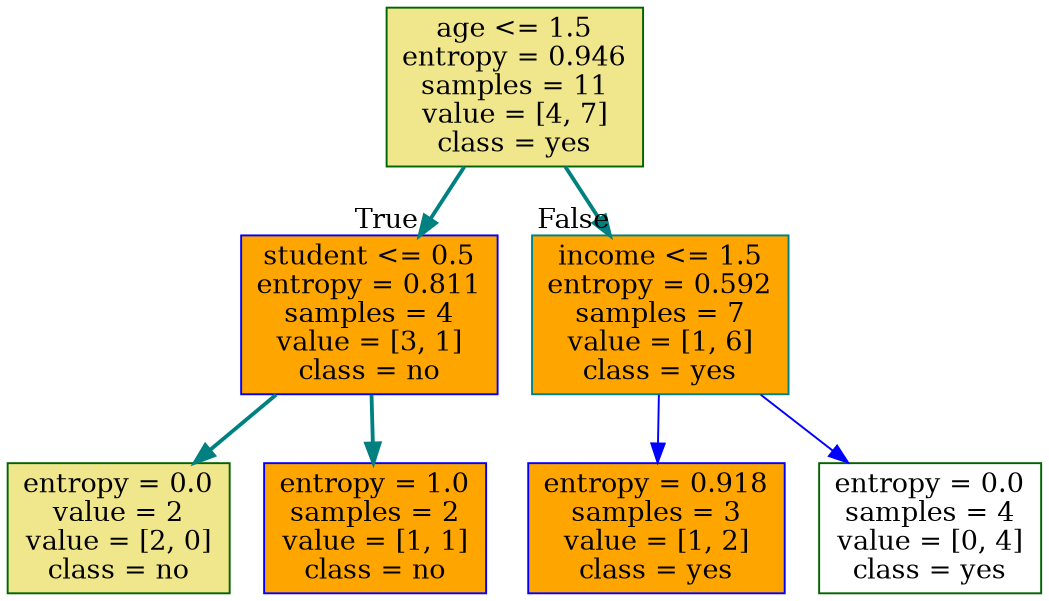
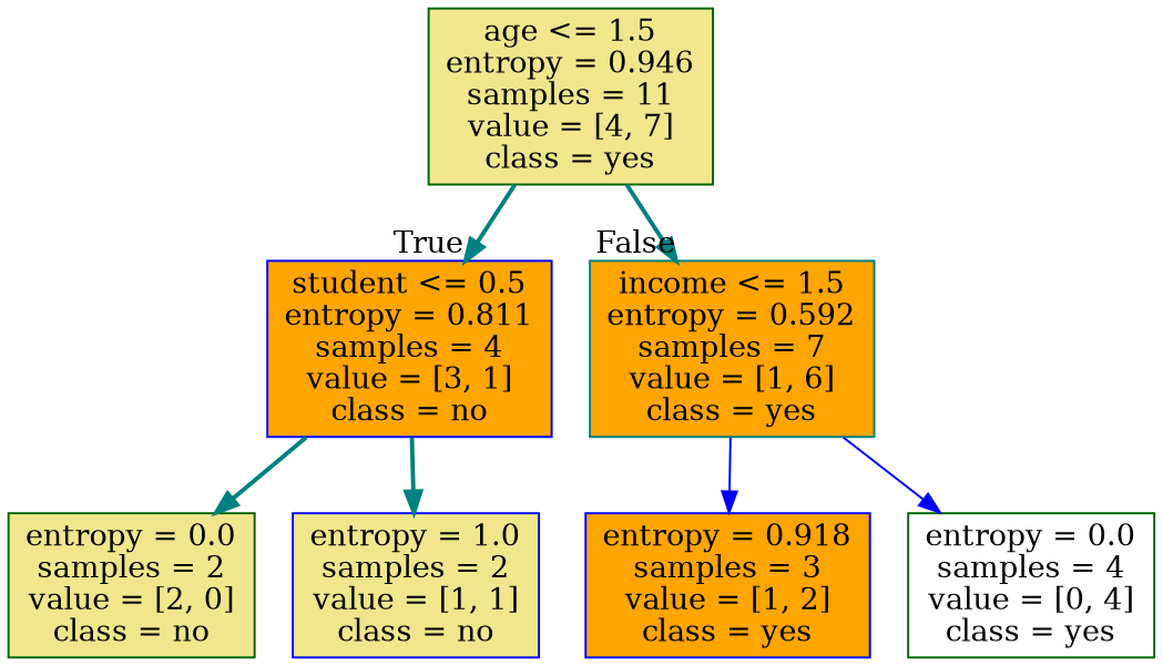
  digraph {
    node [color=darkgreen fillcolor=khaki shape=box style=filled]
    edge [color=teal style=bold]
    n1 [label="age <= 1.5\nentropy = 0.946\nsamples = 11\nvalue = [4, 7]\nclass = yes"]
    n2 [color=blue fillcolor=orange label="student <= 0.5\nentropy = 0.811\nsamples = 4\nvalue = [3, 1]\nclass = no"]
    n3 [color=teal fillcolor=orange label="income <= 1.5\nentropy = 0.592\nsamples = 7\nvalue = [1, 6]\nclass = yes"]
-   n4 [label="entropy = 0.0\nvalue = 2\nvalue = [2, 0]\nclass = no"]
-   n5 [color=blue fillcolor=orange label="entropy = 1.0\nsamples = 2\nvalue = [1, 1]\nclass = no"]
+   n4 [label="entropy = 0.0\nsamples = 2\nvalue = [2, 0]\nclass = no"]
+   n5 [color=blue label="entropy = 1.0\nsamples = 2\nvalue = [1, 1]\nclass = no"]
    n6 [color=blue fillcolor=orange label="entropy = 0.918\nsamples = 3\nvalue = [1, 2]\nclass = yes"]
    n7 [fillcolor=white label="entropy = 0.0\nsamples = 4\nvalue = [0, 4]\nclass = yes"]
    n1 -> n2 [headlabel=True labelangle=45 labeldistance=2.5]
    n1 -> n3 [headlabel=False labelangle=-45 labeldistance=2.5]
    n2 -> n4
    n2 -> n5
    n3 -> n6 [color=blue style=solid]
    n3 -> n7 [color=blue style=solid]
  }
